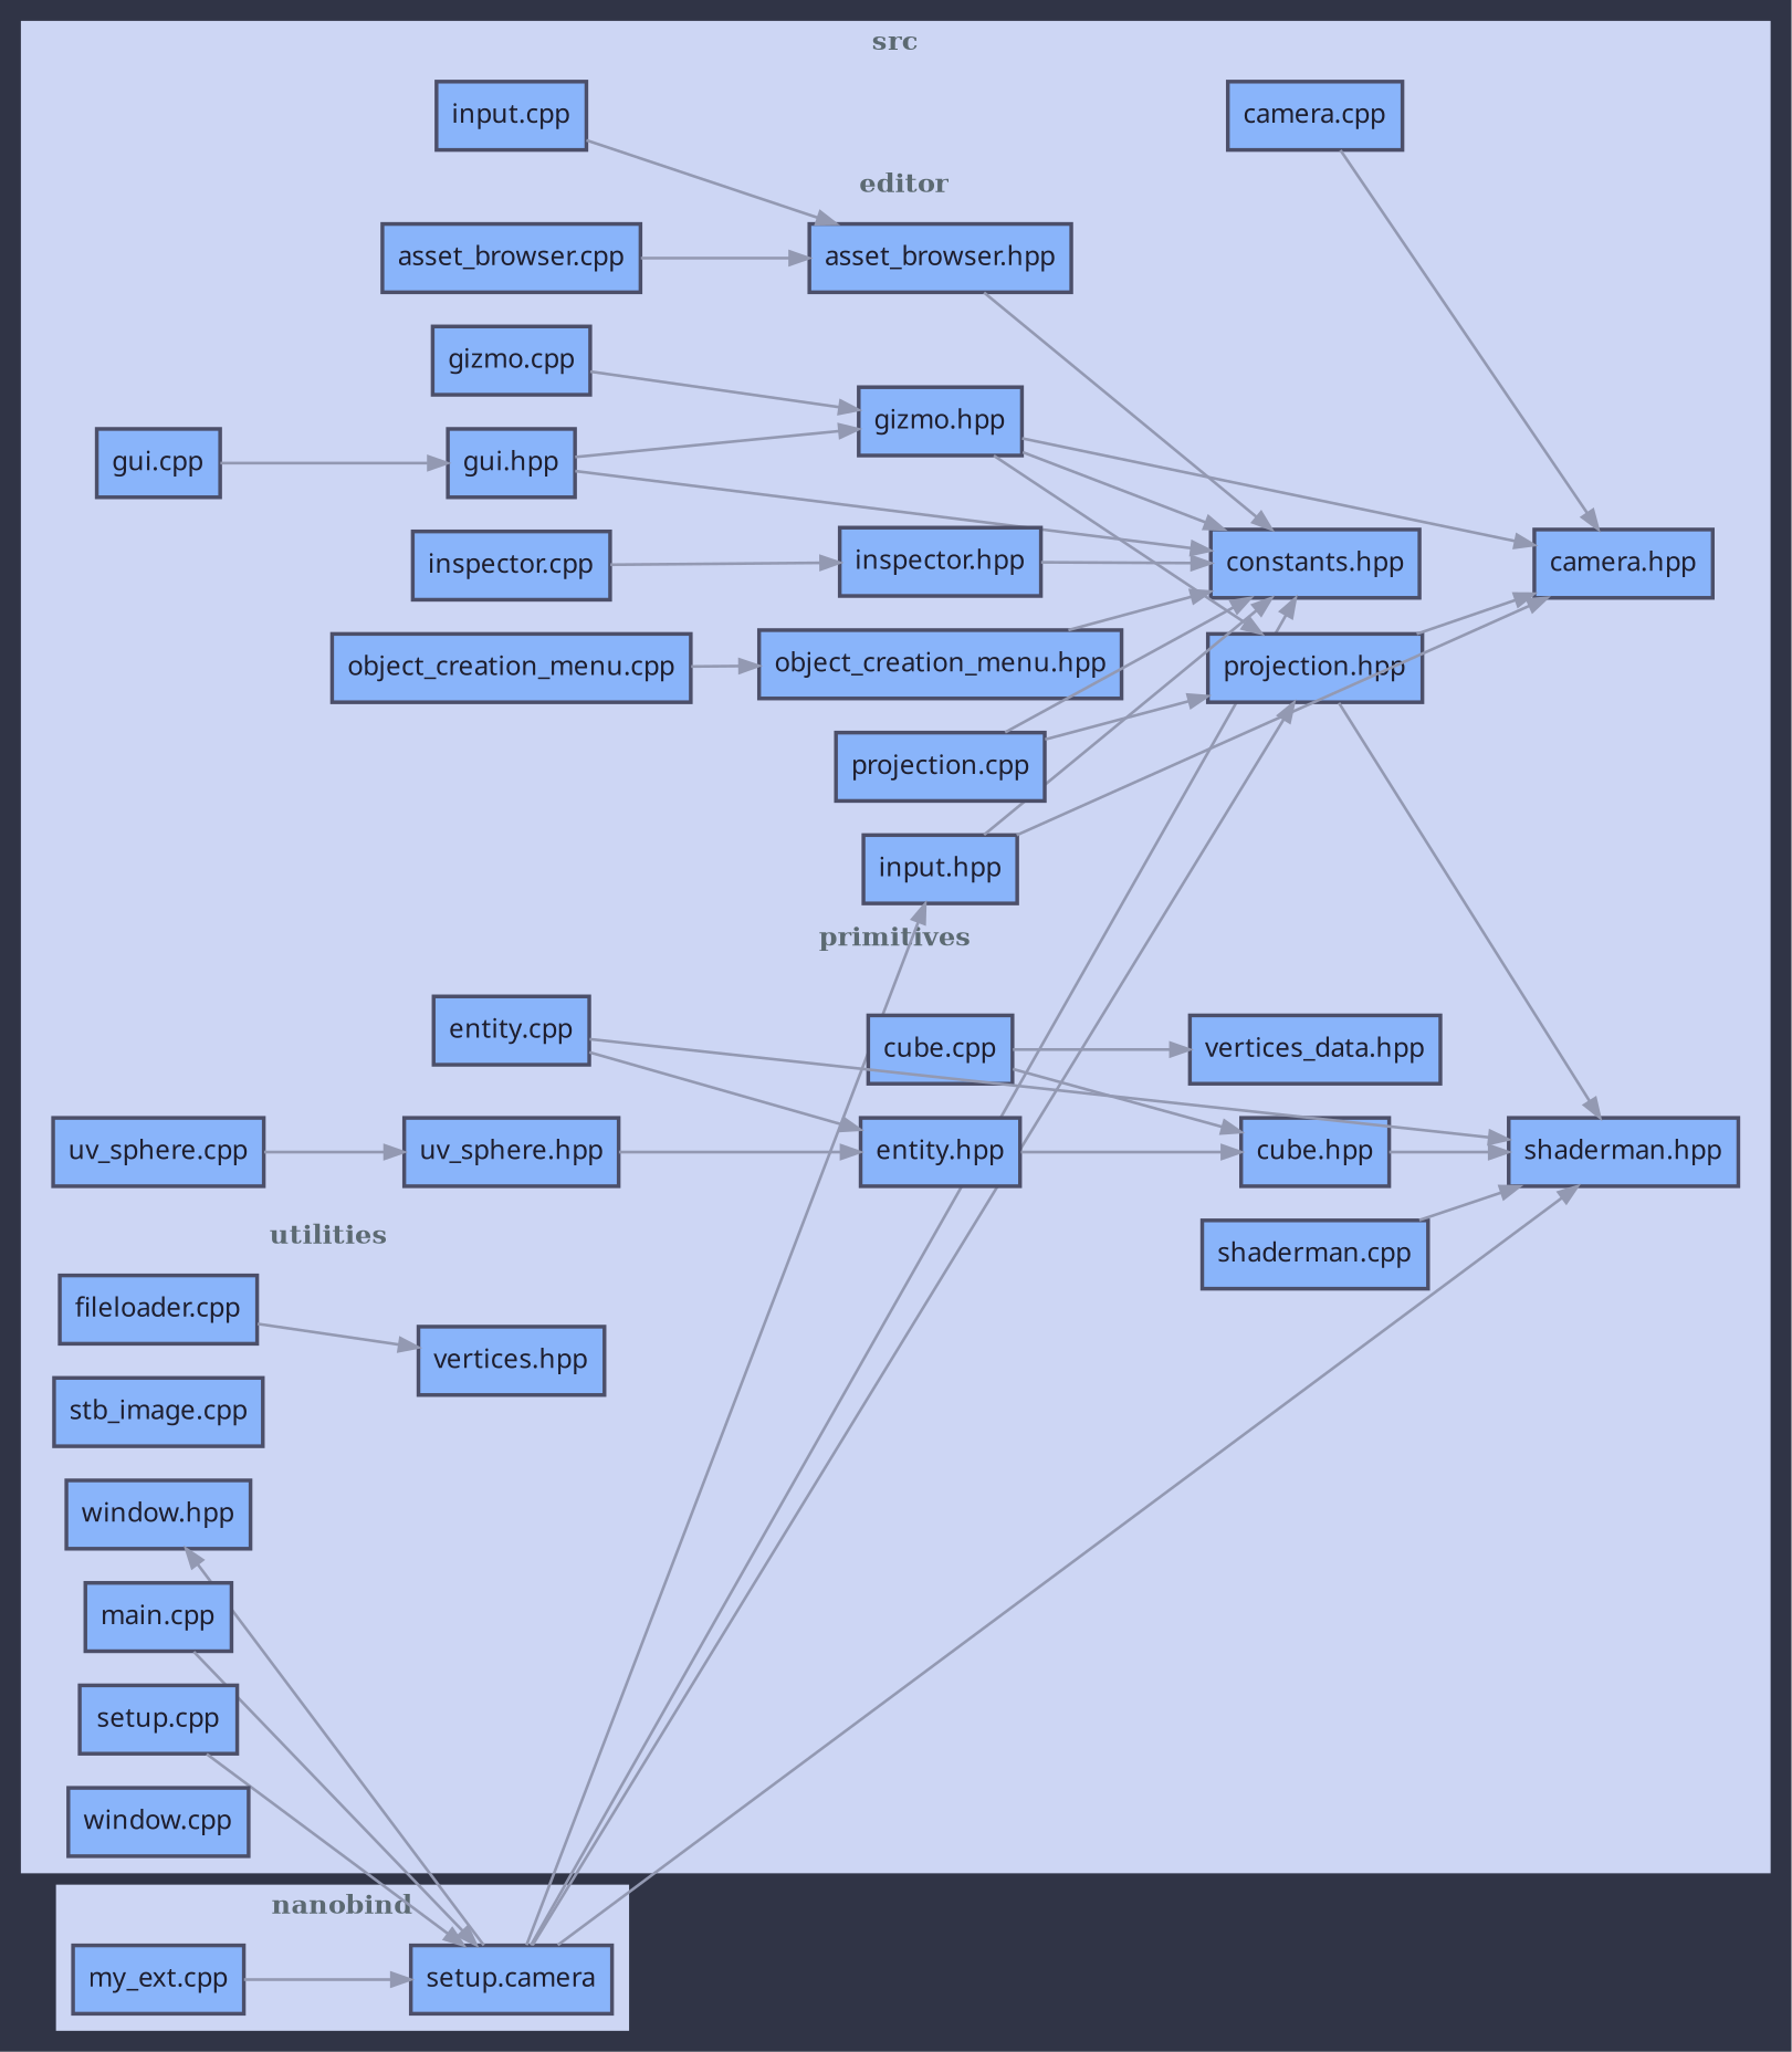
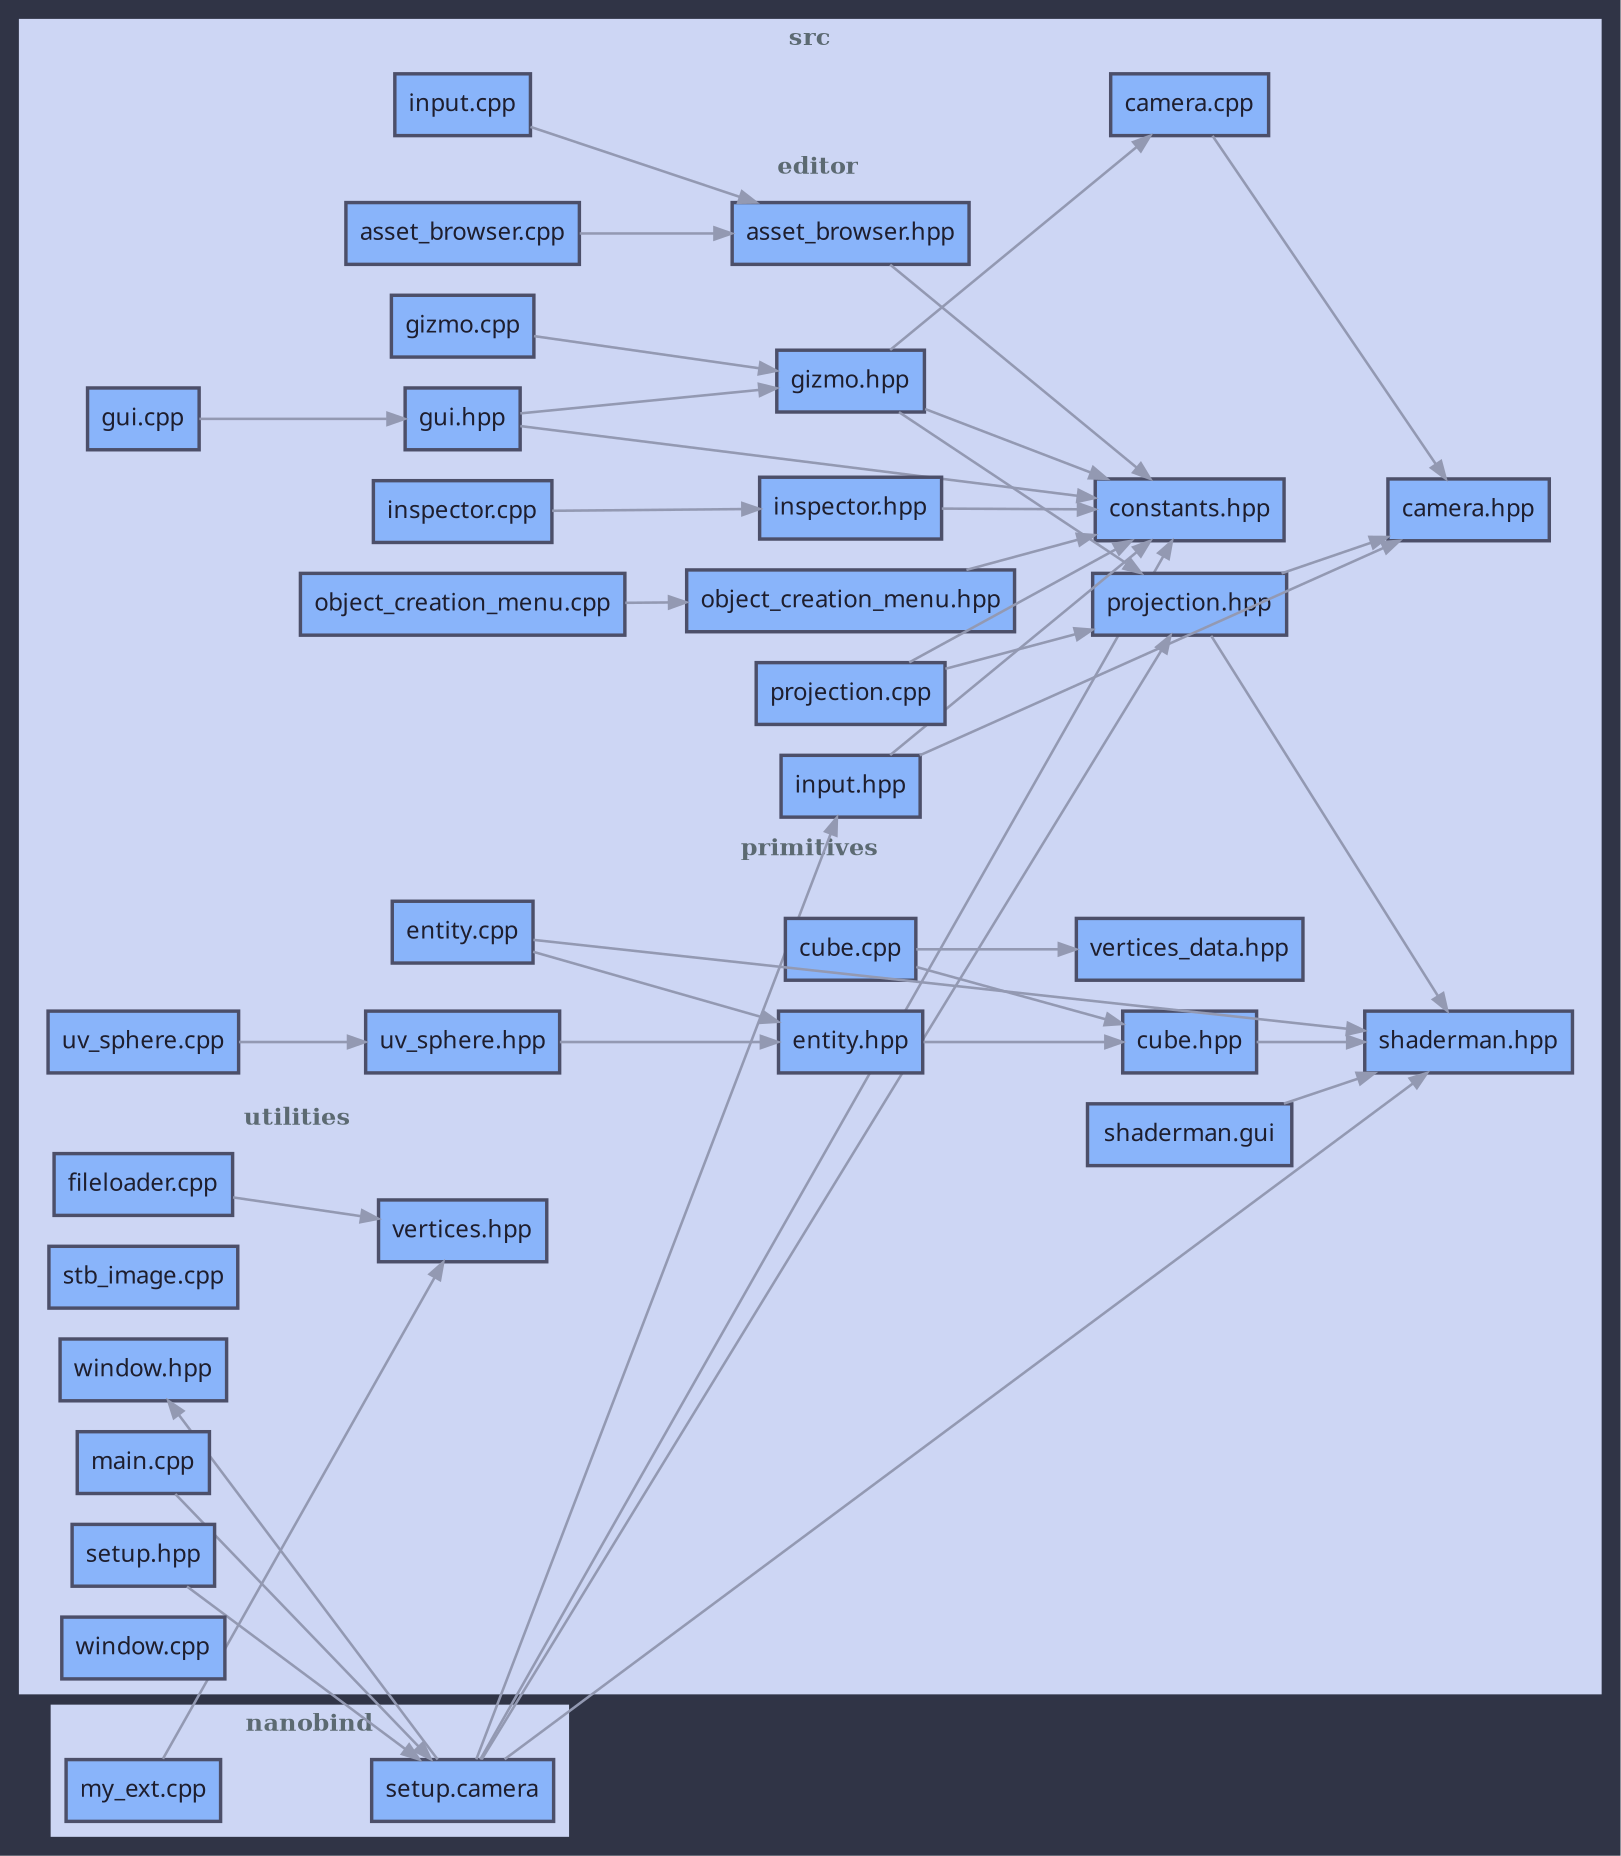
  digraph {
    bgcolor="#303446"
    compound=true
    rankdir=LR
    splines=false
    node [color="#4c4f69" fillcolor="#89b4fa" fontcolor="#1e1e2e" fontname="JetBrainsMono Nerd Font Mono" penwidth=2 shape=box style=filled]
    edge [arrowhead=normal color="#9399b2" penwidth=1.5 style=solid]
    n1 [label="my_ext.cpp"]
    n2 [label="setup.camera"]
    n3 [label="camera.hpp"]
    n4 [label="constants.hpp"]
    n5 [label="projection.hpp"]
    n6 [label="asset_browser.cpp"]
    n7 [label="asset_browser.hpp"]
    n8 [label="gizmo.cpp"]
    n9 [label="gizmo.hpp"]
    n10 [label="gui.cpp"]
    n11 [label="gui.hpp"]
    n12 [label="inspector.cpp"]
    n13 [label="inspector.hpp"]
    n14 [label="object_creation_menu.cpp"]
    n15 [label="object_creation_menu.hpp"]
    n16 [label="shaderman.hpp"]
    n17 [label="cube.cpp"]
    n18 [label="cube.hpp"]
    n19 [label="vertices_data.hpp"]
    n20 [label="entity.hpp"]
    n21 [label="entity.cpp"]
    n22 [label="uv_sphere.cpp"]
    n23 [label="uv_sphere.hpp"]
    n24 [label="fileloader.cpp"]
    n25 [label="vertices.hpp"]
    n26 [label="stb_image.cpp"]
    n27 [label="input.hpp"]
    n28 [label="window.hpp"]
    n29 [label="camera.cpp"]
    n30 [label="input.cpp"]
    n31 [label="main.cpp"]
    n32 [label="projection.cpp"]
-   n33 [label="setup.cpp"]
-   n34 [label="shaderman.cpp"]
+   n33 [label="setup.hpp"]
+   n34 [label="shaderman.gui"]
    n35 [label="window.cpp"]
    subgraph cluster_1 {
      bgcolor="#eff1f5"
      color="#cdd6f4"
      label=<<font color="#5c6a72"><b>fonts</b></font>>
      penwidth=2
      style=filled
    }
    subgraph cluster_2 {
      bgcolor="#eff1f5"
      color="#cdd6f4"
      label=<<font color="#5c6a72"><b>nanobind</b></font>>
      penwidth=2
      style=filled
      n1
      n2
    }
    subgraph cluster_3 {
      bgcolor="#eff1f5"
      color="#cdd6f4"
      label=<<font color="#5c6a72"><b>shaders</b></font>>
      penwidth=2
      style=filled
    }
    subgraph cluster_4 {
      bgcolor="#eff1f5"
      color="#cdd6f4"
      label=<<font color="#5c6a72"><b>src</b></font>>
      penwidth=2
      style=filled
      n27
      n28
      n29
      n30
      n31
      n32
      n33
      n34
      n35
      subgraph cluster_5 {
        bgcolor="#eff1f5"
        color="#cdd6f4"
        label=<<font color="#5c6a72"><b>editor</b></font>>
        penwidth=2
        style=filled
        n3
        n4
        n5
        n6
        n7
        n8
        n9
        n10
        n11
        n12
        n13
        n14
        n15
      }
      subgraph cluster_6 {
        bgcolor="#eff1f5"
        color="#cdd6f4"
        label=<<font color="#5c6a72"><b>primitives</b></font>>
        penwidth=2
        style=filled
        n16
        n17
        n18
        n19
        n20
        n21
        n22
        n23
      }
      subgraph cluster_7 {
        bgcolor="#eff1f5"
        color="#cdd6f4"
        label=<<font color="#5c6a72"><b>utilities</b></font>>
        penwidth=2
        style=filled
        n24
        n25
        n26
      }
    }
-   n1 -> n2
+   n1 -> n25
    n2 -> n4
    n2 -> n5
    n2 -> n16
    n2 -> n27
    n2 -> n28
    n5 -> n3
    n5 -> n16
    n6 -> n7
    n7 -> n4
    n8 -> n9
-   n9 -> n3
+   n9 -> n29
    n9 -> n4
    n9 -> n5
    n10 -> n11
    n11 -> n4
    n11 -> n9
    n12 -> n13
    n13 -> n4
    n14 -> n15
    n15 -> n4
    n17 -> n18
    n17 -> n19
    n18 -> n16
    n20 -> n18
    n21 -> n16
    n21 -> n20
    n22 -> n23
    n23 -> n20
    n24 -> n25
    n27 -> n3
    n27 -> n4
    n29 -> n3
    n30 -> n7
    n31 -> n2
    n32 -> n4
    n32 -> n5
    n33 -> n2
    n34 -> n16
  }
